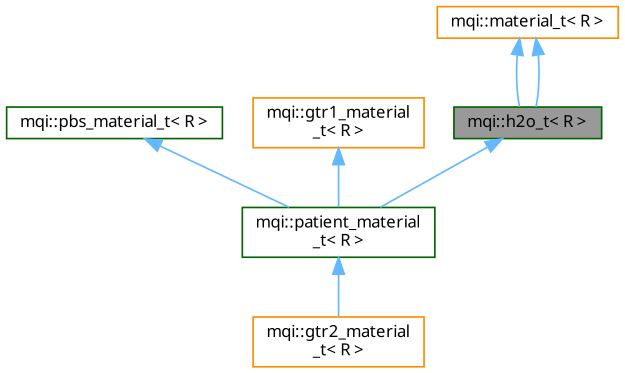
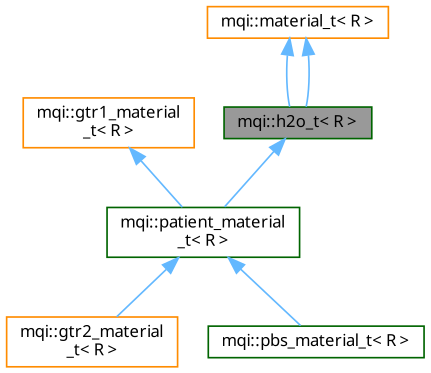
  digraph {
    fontname="Noto Sans"
    node [color=darkgreen fillcolor=white fontname="Noto Sans" fontsize=10 shape=box style=filled]
    edge [color=steelblue1 dir=back fontname="Noto Sans" fontsize=10 labelfontname=Helvetica labelfontsize=10 style=solid]
    n1 [fillcolor=grey60 fontcolor=black height=0.2 label="mqi::h2o_t\< R \>" width=0.4]
    n2 [height=0.2 label="mqi::patient_material\l_t\< R \>" width=0.4]
    n3 [color=darkorange height=0.2 label="mqi::gtr2_material\l_t\< R \>" width=0.4]
    n4 [height=0.2 label="mqi::pbs_material_t\< R \>" width=0.4]
    n5 [color=darkorange height=0.2 label="mqi::material_t\< R \>" width=0.4]
    n6 [color=darkorange height=0.2 label="mqi::gtr1_material\l_t\< R \>" width=0.4]
    n1 -> n2
    n2 -> n3
-   n4 -> n2
+   n2 -> n4
    n5 -> n1
    n5 -> n1
    n6 -> n2
  }
